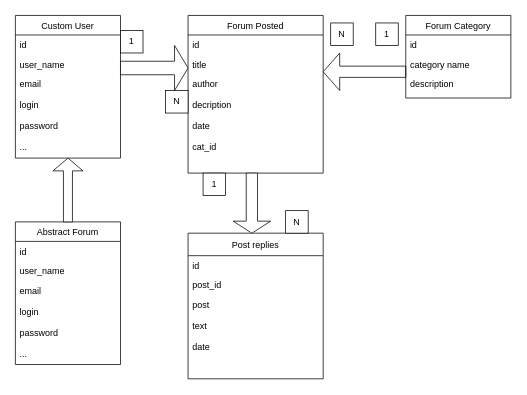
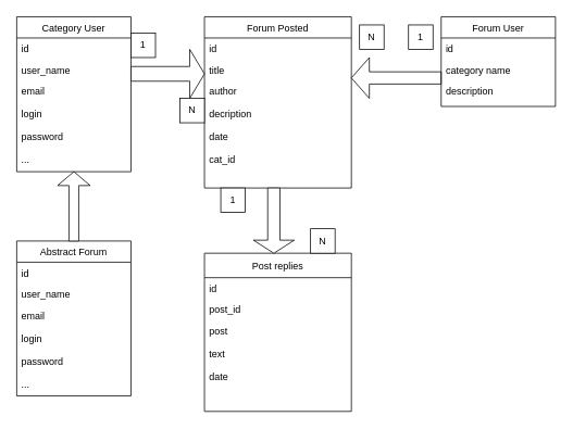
  <mxCell id="0" />
  <mxCell id="1" parent="0" />
- <mxCell id="2" value="Custom User" style="swimlane;fontStyle=0;childLayout=stackLayout;horizontal=1;startSize=26;fillColor=none;horizontalStack=0;resizeParent=1;resizeParentMax=0;resizeLast=0;collapsible=1;marginBottom=0;" vertex="1" parent="1"><mxGeometry x="20" y="20" width="140" height="190" as="geometry" /></mxCell>
+ <mxCell id="2" value="Category User" style="swimlane;fontStyle=0;childLayout=stackLayout;horizontal=1;startSize=26;fillColor=none;horizontalStack=0;resizeParent=1;resizeParentMax=0;resizeLast=0;collapsible=1;marginBottom=0;" vertex="1" parent="1"><mxGeometry x="20" y="20" width="140" height="190" as="geometry" /></mxCell>
  <mxCell id="3" value="id" style="text;strokeColor=none;fillColor=none;align=left;verticalAlign=top;spacingLeft=4;spacingRight=4;overflow=hidden;rotatable=0;points=[[0,0.5],[1,0.5]];portConstraint=eastwest;" vertex="1" parent="2"><mxGeometry y="26" width="140" height="26" as="geometry" /></mxCell>
  <mxCell id="4" value="user_name" style="text;strokeColor=none;fillColor=none;align=left;verticalAlign=top;spacingLeft=4;spacingRight=4;overflow=hidden;rotatable=0;points=[[0,0.5],[1,0.5]];portConstraint=eastwest;" vertex="1" parent="2"><mxGeometry y="52" width="140" height="26" as="geometry" /></mxCell>
  <mxCell id="5" value="email&#10;&#10;login&#10;&#10;password&#10;&#10;..." style="text;strokeColor=none;fillColor=none;align=left;verticalAlign=top;spacingLeft=4;spacingRight=4;overflow=hidden;rotatable=0;points=[[0,0.5],[1,0.5]];portConstraint=eastwest;" vertex="1" parent="2"><mxGeometry y="78" width="140" height="112" as="geometry" /></mxCell>
  <mxCell id="6" value="Abstract Forum" style="swimlane;fontStyle=0;childLayout=stackLayout;horizontal=1;startSize=26;fillColor=none;horizontalStack=0;resizeParent=1;resizeParentMax=0;resizeLast=0;collapsible=1;marginBottom=0;" vertex="1" parent="1"><mxGeometry x="20" y="295" width="140" height="190" as="geometry" /></mxCell>
  <mxCell id="7" value="id" style="text;strokeColor=none;fillColor=none;align=left;verticalAlign=top;spacingLeft=4;spacingRight=4;overflow=hidden;rotatable=0;points=[[0,0.5],[1,0.5]];portConstraint=eastwest;" vertex="1" parent="6"><mxGeometry y="26" width="140" height="26" as="geometry" /></mxCell>
  <mxCell id="8" value="user_name" style="text;strokeColor=none;fillColor=none;align=left;verticalAlign=top;spacingLeft=4;spacingRight=4;overflow=hidden;rotatable=0;points=[[0,0.5],[1,0.5]];portConstraint=eastwest;" vertex="1" parent="6"><mxGeometry y="52" width="140" height="26" as="geometry" /></mxCell>
  <mxCell id="9" value="email&#10;&#10;login&#10;&#10;password&#10;&#10;..." style="text;strokeColor=none;fillColor=none;align=left;verticalAlign=top;spacingLeft=4;spacingRight=4;overflow=hidden;rotatable=0;points=[[0,0.5],[1,0.5]];portConstraint=eastwest;" vertex="1" parent="6"><mxGeometry y="78" width="140" height="112" as="geometry" /></mxCell>
  <mxCell id="10" value="" style="shape=singleArrow;direction=north;whiteSpace=wrap;html=1;" vertex="1" parent="1"><mxGeometry x="70" y="210" width="40" height="85" as="geometry" /></mxCell>
  <mxCell id="11" value="Forum Posted" style="swimlane;fontStyle=0;childLayout=stackLayout;horizontal=1;startSize=26;fillColor=none;horizontalStack=0;resizeParent=1;resizeParentMax=0;resizeLast=0;collapsible=1;marginBottom=0;" vertex="1" parent="1"><mxGeometry x="250" y="20" width="180" height="210" as="geometry" /></mxCell>
  <mxCell id="12" value="id&#10;&#10;&#10;&#10;&#10;&#10;&#10;&#10;&#10;cat_id" style="text;strokeColor=none;fillColor=none;align=left;verticalAlign=top;spacingLeft=4;spacingRight=4;overflow=hidden;rotatable=0;points=[[0,0.5],[1,0.5]];portConstraint=eastwest;" vertex="1" parent="11"><mxGeometry y="26" width="180" height="26" as="geometry" /></mxCell>
  <mxCell id="13" value="title" style="text;strokeColor=none;fillColor=none;align=left;verticalAlign=top;spacingLeft=4;spacingRight=4;overflow=hidden;rotatable=0;points=[[0,0.5],[1,0.5]];portConstraint=eastwest;" vertex="1" parent="11"><mxGeometry y="52" width="180" height="26" as="geometry" /></mxCell>
  <mxCell id="14" value="author &#10;&#10;decription&#10;&#10;date&#10;&#10;cat_id" style="text;strokeColor=none;fillColor=none;align=left;verticalAlign=top;spacingLeft=4;spacingRight=4;overflow=hidden;rotatable=0;points=[[0,0.5],[1,0.5]];portConstraint=eastwest;" vertex="1" parent="11"><mxGeometry y="78" width="180" height="132" as="geometry" /></mxCell>
  <mxCell id="15" value="Post replies" style="swimlane;fontStyle=0;childLayout=stackLayout;horizontal=1;startSize=30;fillColor=none;horizontalStack=0;resizeParent=1;resizeParentMax=0;resizeLast=0;collapsible=1;marginBottom=0;" vertex="1" parent="1"><mxGeometry x="250" y="310" width="180" height="194" as="geometry" /></mxCell>
  <mxCell id="16" value="id&#10;&#10;&#10;&#10;&#10;&#10;&#10;&#10;&#10;cat_id" style="text;strokeColor=none;fillColor=none;align=left;verticalAlign=top;spacingLeft=4;spacingRight=4;overflow=hidden;rotatable=0;points=[[0,0.5],[1,0.5]];portConstraint=eastwest;" vertex="1" parent="15"><mxGeometry y="30" width="180" height="26" as="geometry" /></mxCell>
  <mxCell id="17" value="post_id" style="text;strokeColor=none;fillColor=none;align=left;verticalAlign=top;spacingLeft=4;spacingRight=4;overflow=hidden;rotatable=0;points=[[0,0.5],[1,0.5]];portConstraint=eastwest;" vertex="1" parent="15"><mxGeometry y="56" width="180" height="26" as="geometry" /></mxCell>
  <mxCell id="18" value="post &#10;&#10;text&#10;&#10;date" style="text;strokeColor=none;fillColor=none;align=left;verticalAlign=top;spacingLeft=4;spacingRight=4;overflow=hidden;rotatable=0;points=[[0,0.5],[1,0.5]];portConstraint=eastwest;" vertex="1" parent="15"><mxGeometry y="82" width="180" height="112" as="geometry" /></mxCell>
  <mxCell id="19" value="" style="shape=singleArrow;whiteSpace=wrap;html=1;" vertex="1" parent="1"><mxGeometry x="160" y="60" width="90" height="60" as="geometry" /></mxCell>
  <mxCell id="20" value="" style="shape=singleArrow;direction=west;whiteSpace=wrap;html=1;" vertex="1" parent="1"><mxGeometry x="430" y="70" width="110" height="50" as="geometry" /></mxCell>
  <mxCell id="21" value="1" style="whiteSpace=wrap;html=1;" vertex="1" parent="1"><mxGeometry x="500" y="30" width="30" height="30" as="geometry" /></mxCell>
  <mxCell id="22" value="N" style="whiteSpace=wrap;html=1;" vertex="1" parent="1"><mxGeometry x="220" y="120" width="30" height="30" as="geometry" /></mxCell>
  <mxCell id="23" value="1" style="whiteSpace=wrap;html=1;" vertex="1" parent="1"><mxGeometry x="270" y="230" width="30" height="30" as="geometry" /></mxCell>
  <mxCell id="24" value="N" style="whiteSpace=wrap;html=1;" vertex="1" parent="1"><mxGeometry x="440" y="30" width="30" height="30" as="geometry" /></mxCell>
  <mxCell id="25" value="" style="shape=singleArrow;direction=south;whiteSpace=wrap;html=1;" vertex="1" parent="1"><mxGeometry x="310" y="230" width="50" height="80" as="geometry" /></mxCell>
  <mxCell id="26" value="N" style="whiteSpace=wrap;html=1;" vertex="1" parent="1"><mxGeometry x="380" y="280" width="30" height="30" as="geometry" /></mxCell>
- <mxCell id="27" value="Forum Category" style="swimlane;fontStyle=0;childLayout=stackLayout;horizontal=1;startSize=26;fillColor=none;horizontalStack=0;resizeParent=1;resizeParentMax=0;resizeLast=0;collapsible=1;marginBottom=0;" vertex="1" parent="1"><mxGeometry x="540" y="20" width="140" height="110" as="geometry" /></mxCell>
+ <mxCell id="27" value="Forum User" style="swimlane;fontStyle=0;childLayout=stackLayout;horizontal=1;startSize=26;fillColor=none;horizontalStack=0;resizeParent=1;resizeParentMax=0;resizeLast=0;collapsible=1;marginBottom=0;" vertex="1" parent="1"><mxGeometry x="540" y="20" width="140" height="110" as="geometry" /></mxCell>
  <mxCell id="28" value="id" style="text;strokeColor=none;fillColor=none;align=left;verticalAlign=top;spacingLeft=4;spacingRight=4;overflow=hidden;rotatable=0;points=[[0,0.5],[1,0.5]];portConstraint=eastwest;" vertex="1" parent="27"><mxGeometry y="26" width="140" height="26" as="geometry" /></mxCell>
  <mxCell id="29" value="category name" style="text;strokeColor=none;fillColor=none;align=left;verticalAlign=top;spacingLeft=4;spacingRight=4;overflow=hidden;rotatable=0;points=[[0,0.5],[1,0.5]];portConstraint=eastwest;" vertex="1" parent="27"><mxGeometry y="52" width="140" height="26" as="geometry" /></mxCell>
  <mxCell id="30" value="description&#10;&#10;" style="text;strokeColor=none;fillColor=none;align=left;verticalAlign=top;spacingLeft=4;spacingRight=4;overflow=hidden;rotatable=0;points=[[0,0.5],[1,0.5]];portConstraint=eastwest;" vertex="1" parent="27"><mxGeometry y="78" width="140" height="32" as="geometry" /></mxCell>
  <mxCell id="31" value="1" style="whiteSpace=wrap;html=1;" vertex="1" parent="1"><mxGeometry x="160" y="40" width="30" height="30" as="geometry" /></mxCell>
